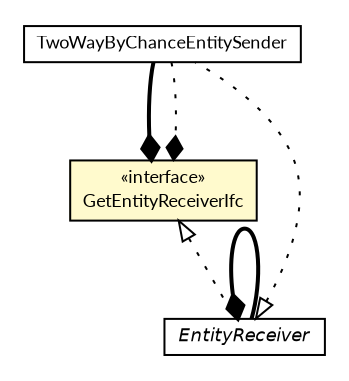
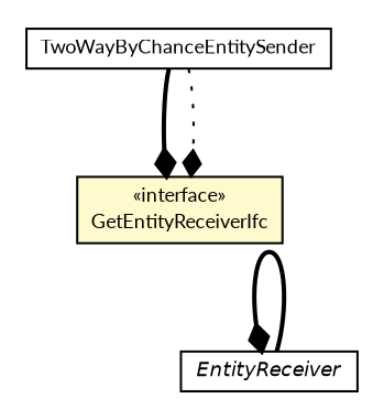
  digraph {
    fontname=Lato
    nodesep=0.25
    ranksep=0.5
    node [fontcolor=black fontname=Lato fontsize=9.0 shape=plaintext]
    edge [arrowhead=diamond color=black fontcolor=black fontname=Lato fontsize=10.0 headport=p labelfontname=Helvetica labelfontsize=10 style=dotted tailport=p]
    n1 [label=<<table title="jsl.modeling.elements.resource.TwoWayByChanceEntitySender" border="0" cellborder="1" cellspacing="0" cellpadding="2" port="p" href="./TwoWayByChanceEntitySender.html"> 		<tr><td><table border="0" cellspacing="0" cellpadding="1"> <tr><td align="center" balign="center"> TwoWayByChanceEntitySender </td></tr> 		</table></td></tr> 		</table>>]
    n2 [label=<<table title="jsl.modeling.elements.resource.GetEntityReceiverIfc" border="0" cellborder="1" cellspacing="0" cellpadding="2" port="p" bgcolor="lemonChiffon" href="./GetEntityReceiverIfc.html"> 		<tr><td><table border="0" cellspacing="0" cellpadding="1"> <tr><td align="center" balign="center"> &#171;interface&#187; </td></tr> <tr><td align="center" balign="center"> GetEntityReceiverIfc </td></tr> 		</table></td></tr> 		</table>>]
    n3 [label=<<table title="jsl.modeling.elements.resource.EntityReceiver" border="0" cellborder="1" cellspacing="0" cellpadding="2" port="p" href="./EntityReceiver.html"> 		<tr><td><table border="0" cellspacing="0" cellpadding="1"> <tr><td align="center" balign="center"><font face="Helvetica-Oblique"> EntityReceiver </font></td></tr> 		</table></td></tr> 		</table>>]
    n1 -> n2 [style=bold]
    n1 -> n2
-   n2 -> n3 [arrowtail=empty dir=back fontsize=10 arrowhead="" color="" fontcolor=""]
-   n3 -> n1 [arrowtail=empty dir=back fontsize=10 arrowhead="" color="" fontcolor=""]
    n3 -> n3 [style=bold]
  }
